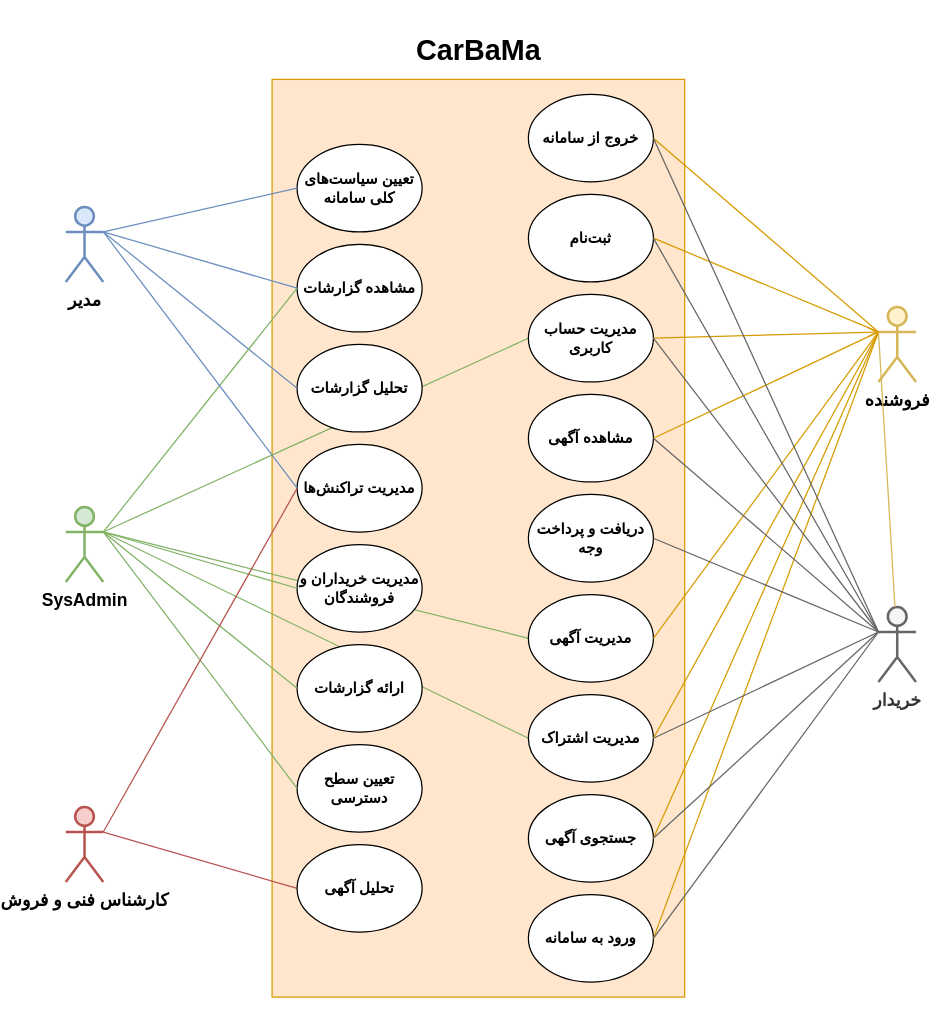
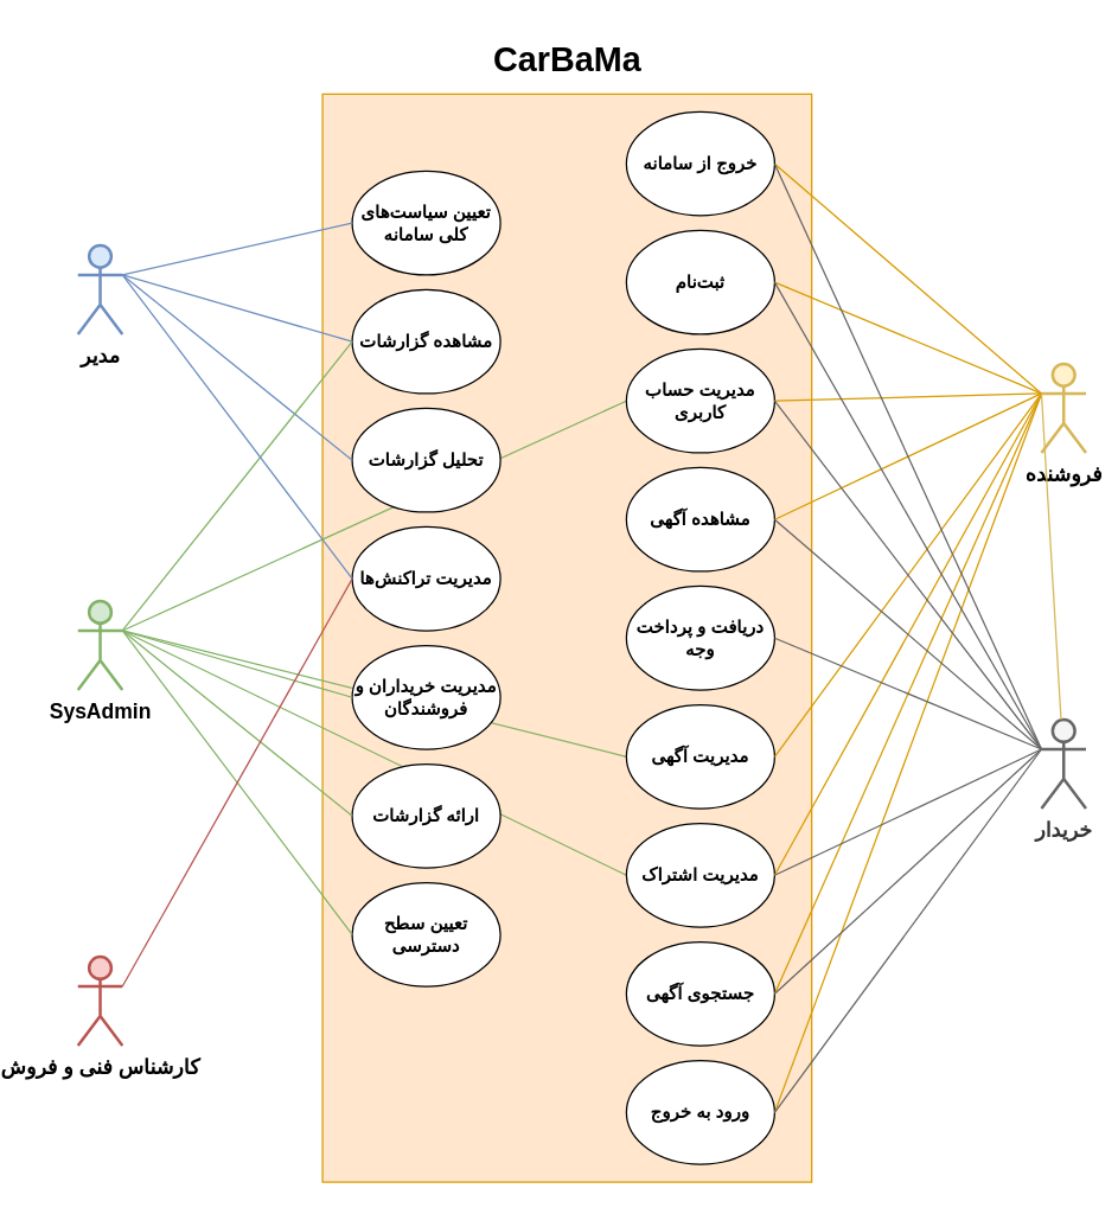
  <mxCell id="0" />
  <mxCell id="1" parent="0" />
  <mxCell id="2" value="" style="rounded=0;whiteSpace=wrap;html=1;fillColor=#ffe6cc;strokeColor=#d79b00;" parent="1" vertex="1"><mxGeometry x="185" y="63" width="330" height="734" as="geometry" /></mxCell>
  <mxCell id="3" value="" style="endArrow=none;html=1;rounded=0;entryX=1;entryY=0.5;entryDx=0;entryDy=0;exitX=0;exitY=0.333;exitDx=0;exitDy=0;exitPerimeter=0;fillColor=#ffe6cc;strokeColor=#d79b00;" parent="1" source="18" target="22" edge="1"><mxGeometry width="50" height="50" relative="1" as="geometry"><mxPoint x="370" y="395" as="sourcePoint" /><mxPoint x="420" y="345" as="targetPoint" /></mxGeometry></mxCell>
- <mxCell id="4" value="" style="endArrow=none;html=1;rounded=0;entryX=0;entryY=0.5;entryDx=0;entryDy=0;exitX=1;exitY=0.333;exitDx=0;exitDy=0;exitPerimeter=0;fillColor=#f8cecc;strokeColor=#b85450;" parent="1" source="19" target="28" edge="1"><mxGeometry width="50" height="50" relative="1" as="geometry"><mxPoint x="370" y="445" as="sourcePoint" /><mxPoint x="420" y="395" as="targetPoint" /></mxGeometry></mxCell>
  <mxCell id="5" value="" style="endArrow=none;html=1;rounded=0;entryX=0;entryY=0.5;entryDx=0;entryDy=0;exitX=1;exitY=0.333;exitDx=0;exitDy=0;exitPerimeter=0;fillColor=#d5e8d4;strokeColor=#82b366;" parent="1" source="9" target="26" edge="1"><mxGeometry width="50" height="50" relative="1" as="geometry"><mxPoint x="370" y="405" as="sourcePoint" /><mxPoint x="420" y="355" as="targetPoint" /></mxGeometry></mxCell>
  <mxCell id="6" value="" style="endArrow=none;html=1;rounded=0;entryX=0;entryY=0.5;entryDx=0;entryDy=0;exitX=1;exitY=0.333;exitDx=0;exitDy=0;exitPerimeter=0;fillColor=#d5e8d4;strokeColor=#82b366;" parent="1" source="9" target="27" edge="1"><mxGeometry width="50" height="50" relative="1" as="geometry"><mxPoint x="370" y="405" as="sourcePoint" /><mxPoint x="420" y="355" as="targetPoint" /></mxGeometry></mxCell>
  <mxCell id="7" value="" style="endArrow=none;html=1;rounded=0;entryX=0;entryY=0.5;entryDx=0;entryDy=0;exitX=1;exitY=0.333;exitDx=0;exitDy=0;exitPerimeter=0;fillColor=#d5e8d4;strokeColor=#82b366;" parent="1" source="9" target="11" edge="1"><mxGeometry width="50" height="50" relative="1" as="geometry"><mxPoint x="370" y="405" as="sourcePoint" /><mxPoint x="420" y="355" as="targetPoint" /></mxGeometry></mxCell>
  <mxCell id="8" value="&lt;b&gt;&lt;font style=&quot;font-size: 14px&quot;&gt;خریدار&lt;br&gt;&lt;/font&gt;&lt;/b&gt;" style="shape=umlActor;verticalLabelPosition=bottom;labelBackgroundColor=#ffffff;verticalAlign=top;html=1;outlineConnect=0;strokeWidth=2;fillColor=#f5f5f5;fontColor=#333333;strokeColor=#666666;" parent="1" vertex="1"><mxGeometry x="670" y="485" width="30" height="60" as="geometry" /></mxCell>
  <mxCell id="9" value="&lt;b&gt;&lt;font style=&quot;font-size: 14px&quot;&gt;SysAdmin&lt;/font&gt;&lt;/b&gt;" style="shape=umlActor;verticalLabelPosition=bottom;labelBackgroundColor=#ffffff;verticalAlign=top;html=1;outlineConnect=0;strokeWidth=2;fillColor=#d5e8d4;strokeColor=#82b366;" parent="1" vertex="1"><mxGeometry x="20" y="405" width="30" height="60" as="geometry" /></mxCell>
  <mxCell id="10" value="&lt;b&gt;مشاهده گزارشات&lt;/b&gt;" style="ellipse;whiteSpace=wrap;html=1;strokeColor=#000000;strokeWidth=1;gradientColor=none;" parent="1" vertex="1"><mxGeometry x="205" y="195" width="100" height="70" as="geometry" /></mxCell>
  <mxCell id="11" value="&lt;b&gt;مدیریت حساب کاربری&lt;/b&gt;" style="ellipse;whiteSpace=wrap;html=1;strokeColor=#000000;strokeWidth=1;gradientColor=none;" parent="1" vertex="1"><mxGeometry x="390" y="235" width="100" height="70" as="geometry" /></mxCell>
  <mxCell id="12" value="&lt;b&gt;جستجوی آگهی&lt;/b&gt;" style="ellipse;whiteSpace=wrap;html=1;strokeColor=#000000;strokeWidth=1;gradientColor=none;" parent="1" vertex="1"><mxGeometry x="390" y="635" width="100" height="70" as="geometry" /></mxCell>
- <mxCell id="13" value="&lt;b&gt;ورود به سامانه&lt;/b&gt;" style="ellipse;whiteSpace=wrap;html=1;strokeColor=#000000;strokeWidth=1;gradientColor=none;" parent="1" vertex="1"><mxGeometry x="390" y="715" width="100" height="70" as="geometry" /></mxCell>
+ <mxCell id="13" value="&lt;b&gt;ورود به خروج&lt;/b&gt;" style="ellipse;whiteSpace=wrap;html=1;strokeColor=#000000;strokeWidth=1;gradientColor=none;" parent="1" vertex="1"><mxGeometry x="390" y="715" width="100" height="70" as="geometry" /></mxCell>
  <mxCell id="14" value="&lt;b&gt;تعیین سیاست‌های کلی سامانه&lt;/b&gt;" style="ellipse;whiteSpace=wrap;html=1;strokeColor=#000000;strokeWidth=1;gradientColor=none;" parent="1" vertex="1"><mxGeometry x="205" y="115" width="100" height="70" as="geometry" /></mxCell>
  <mxCell id="15" value="&lt;b&gt;ارائه گزارشات&lt;br&gt;&lt;/b&gt;" style="ellipse;whiteSpace=wrap;html=1;strokeColor=#000000;strokeWidth=1;gradientColor=none;" parent="1" vertex="1"><mxGeometry x="205" y="515" width="100" height="70" as="geometry" /></mxCell>
  <mxCell id="16" value="&lt;b&gt;مدیریت خریداران و فروشندگان&lt;/b&gt;" style="ellipse;whiteSpace=wrap;html=1;strokeColor=#000000;strokeWidth=1;gradientColor=none;" parent="1" vertex="1"><mxGeometry x="205" y="435" width="100" height="70" as="geometry" /></mxCell>
  <mxCell id="17" value="&lt;b&gt;&lt;font style=&quot;font-size: 23px&quot;&gt;CarBaMa&lt;/font&gt;&lt;/b&gt;" style="text;html=1;align=center;verticalAlign=middle;resizable=0;points=[];autosize=1;" parent="1" vertex="1"><mxGeometry x="290" y="20" width="120" height="40" as="geometry" /></mxCell>
  <mxCell id="18" value="&lt;b&gt;&lt;font style=&quot;font-size: 14px&quot;&gt;فروشنده&lt;br&gt;&lt;/font&gt;&lt;/b&gt;" style="shape=umlActor;verticalLabelPosition=bottom;labelBackgroundColor=#ffffff;verticalAlign=top;html=1;outlineConnect=0;strokeWidth=2;fillColor=#fff2cc;strokeColor=#d6b656;" parent="1" vertex="1"><mxGeometry x="670" y="245" width="30" height="60" as="geometry" /></mxCell>
  <mxCell id="19" value="&lt;b&gt;&lt;font style=&quot;font-size: 14px&quot;&gt;کارشناس فنی و فروش&lt;br&gt;&lt;/font&gt;&lt;/b&gt;" style="shape=umlActor;verticalLabelPosition=bottom;labelBackgroundColor=#ffffff;verticalAlign=top;html=1;outlineConnect=0;strokeWidth=2;fillColor=#f8cecc;strokeColor=#b85450;" parent="1" vertex="1"><mxGeometry x="20" y="645" width="30" height="60" as="geometry" /></mxCell>
  <mxCell id="20" value="&lt;b&gt;&lt;font style=&quot;font-size: 14px&quot;&gt;مدیر&lt;br&gt;&lt;/font&gt;&lt;/b&gt;" style="shape=umlActor;verticalLabelPosition=bottom;labelBackgroundColor=#ffffff;verticalAlign=top;html=1;outlineConnect=0;strokeWidth=2;fillColor=#dae8fc;strokeColor=#6c8ebf;" parent="1" vertex="1"><mxGeometry x="20" y="165" width="30" height="60" as="geometry" /></mxCell>
  <mxCell id="21" value="&lt;b&gt;تحلیل گزارشات&lt;/b&gt;" style="ellipse;whiteSpace=wrap;html=1;strokeColor=#000000;strokeWidth=1;gradientColor=none;" parent="1" vertex="1"><mxGeometry x="205" y="275" width="100" height="70" as="geometry" /></mxCell>
  <mxCell id="22" value="&lt;b&gt;خروج از سامانه&lt;br&gt;&lt;/b&gt;" style="ellipse;whiteSpace=wrap;html=1;strokeColor=#000000;strokeWidth=1;gradientColor=none;" parent="1" vertex="1"><mxGeometry x="390" y="75" width="100" height="70" as="geometry" /></mxCell>
  <mxCell id="23" value="&lt;b&gt;ثبت‌نام&lt;/b&gt;" style="ellipse;whiteSpace=wrap;html=1;strokeColor=#000000;strokeWidth=1;gradientColor=none;" parent="1" vertex="1"><mxGeometry x="390" y="155" width="100" height="70" as="geometry" /></mxCell>
  <mxCell id="24" value="&lt;b&gt;تعیین سطح دسترسی&lt;/b&gt;" style="ellipse;whiteSpace=wrap;html=1;strokeColor=#000000;strokeWidth=1;gradientColor=none;" parent="1" vertex="1"><mxGeometry x="205" y="595" width="100" height="70" as="geometry" /></mxCell>
  <mxCell id="25" value="&lt;b&gt;مشاهده آگهی&lt;/b&gt;" style="ellipse;whiteSpace=wrap;html=1;strokeColor=#000000;strokeWidth=1;gradientColor=none;" parent="1" vertex="1"><mxGeometry x="390" y="315" width="100" height="70" as="geometry" /></mxCell>
  <mxCell id="26" value="&lt;b&gt;مدیریت آگهی&lt;/b&gt;" style="ellipse;whiteSpace=wrap;html=1;strokeColor=#000000;strokeWidth=1;gradientColor=none;" parent="1" vertex="1"><mxGeometry x="390" y="475" width="100" height="70" as="geometry" /></mxCell>
  <mxCell id="27" value="&lt;b&gt;مدیریت اشتراک&lt;/b&gt;" style="ellipse;whiteSpace=wrap;html=1;strokeColor=#000000;strokeWidth=1;gradientColor=none;" parent="1" vertex="1"><mxGeometry x="390" y="555" width="100" height="70" as="geometry" /></mxCell>
- <mxCell id="28" value="&lt;b&gt;تحلیل آگهی&lt;/b&gt;" style="ellipse;whiteSpace=wrap;html=1;strokeColor=#000000;strokeWidth=1;gradientColor=none;" parent="1" vertex="1"><mxGeometry x="205" y="675" width="100" height="70" as="geometry" /></mxCell>
  <mxCell id="29" value="&lt;b&gt;مدیریت تراکنش‌ها&lt;/b&gt;" style="ellipse;whiteSpace=wrap;html=1;strokeColor=#000000;strokeWidth=1;gradientColor=none;" parent="1" vertex="1"><mxGeometry x="205" y="355" width="100" height="70" as="geometry" /></mxCell>
  <mxCell id="30" value="" style="endArrow=none;html=1;rounded=0;entryX=1;entryY=0.333;entryDx=0;entryDy=0;entryPerimeter=0;exitX=0;exitY=0.5;exitDx=0;exitDy=0;fillColor=#dae8fc;strokeColor=#6c8ebf;" parent="1" source="14" target="20" edge="1"><mxGeometry width="50" height="50" relative="1" as="geometry"><mxPoint x="370" y="445" as="sourcePoint" /><mxPoint x="420" y="395" as="targetPoint" /></mxGeometry></mxCell>
  <mxCell id="31" value="" style="endArrow=none;html=1;rounded=0;entryX=1;entryY=0.333;entryDx=0;entryDy=0;entryPerimeter=0;exitX=0;exitY=0.5;exitDx=0;exitDy=0;fillColor=#dae8fc;strokeColor=#6c8ebf;" parent="1" source="10" target="20" edge="1"><mxGeometry width="50" height="50" relative="1" as="geometry"><mxPoint x="370" y="445" as="sourcePoint" /><mxPoint x="420" y="395" as="targetPoint" /></mxGeometry></mxCell>
  <mxCell id="32" value="" style="endArrow=none;html=1;rounded=0;entryX=1;entryY=0.333;entryDx=0;entryDy=0;entryPerimeter=0;exitX=0;exitY=0.5;exitDx=0;exitDy=0;fillColor=#dae8fc;strokeColor=#6c8ebf;" parent="1" source="21" target="20" edge="1"><mxGeometry width="50" height="50" relative="1" as="geometry"><mxPoint x="370" y="445" as="sourcePoint" /><mxPoint x="420" y="395" as="targetPoint" /></mxGeometry></mxCell>
  <mxCell id="33" value="" style="endArrow=none;html=1;rounded=0;exitX=1;exitY=0.333;exitDx=0;exitDy=0;exitPerimeter=0;entryX=0;entryY=0.5;entryDx=0;entryDy=0;fillColor=#d5e8d4;strokeColor=#82b366;" parent="1" source="9" target="10" edge="1"><mxGeometry width="50" height="50" relative="1" as="geometry"><mxPoint x="370" y="445" as="sourcePoint" /><mxPoint x="420" y="395" as="targetPoint" /></mxGeometry></mxCell>
  <mxCell id="34" value="" style="endArrow=none;html=1;rounded=0;entryX=0;entryY=0.5;entryDx=0;entryDy=0;exitX=1;exitY=0.333;exitDx=0;exitDy=0;exitPerimeter=0;fillColor=#d5e8d4;strokeColor=#82b366;" parent="1" source="9" target="15" edge="1"><mxGeometry width="50" height="50" relative="1" as="geometry"><mxPoint x="370" y="445" as="sourcePoint" /><mxPoint x="420" y="395" as="targetPoint" /></mxGeometry></mxCell>
  <mxCell id="35" value="" style="endArrow=none;html=1;rounded=0;entryX=0;entryY=0.5;entryDx=0;entryDy=0;exitX=1;exitY=0.333;exitDx=0;exitDy=0;exitPerimeter=0;fillColor=#d5e8d4;strokeColor=#82b366;" parent="1" source="9" target="16" edge="1"><mxGeometry width="50" height="50" relative="1" as="geometry"><mxPoint x="370" y="445" as="sourcePoint" /><mxPoint x="420" y="395" as="targetPoint" /></mxGeometry></mxCell>
  <mxCell id="36" value="" style="endArrow=none;html=1;rounded=0;entryX=1;entryY=0.333;entryDx=0;entryDy=0;entryPerimeter=0;exitX=0;exitY=0.5;exitDx=0;exitDy=0;fillColor=#d5e8d4;strokeColor=#82b366;" parent="1" source="24" target="9" edge="1"><mxGeometry width="50" height="50" relative="1" as="geometry"><mxPoint x="370" y="445" as="sourcePoint" /><mxPoint x="420" y="395" as="targetPoint" /></mxGeometry></mxCell>
  <mxCell id="37" value="" style="endArrow=none;html=1;rounded=0;entryX=1;entryY=0.333;entryDx=0;entryDy=0;entryPerimeter=0;exitX=0;exitY=0.5;exitDx=0;exitDy=0;fillColor=#dae8fc;strokeColor=#6c8ebf;" parent="1" source="29" target="20" edge="1"><mxGeometry width="50" height="50" relative="1" as="geometry"><mxPoint x="370" y="445" as="sourcePoint" /><mxPoint x="420" y="395" as="targetPoint" /></mxGeometry></mxCell>
  <mxCell id="38" value="" style="endArrow=none;html=1;rounded=0;entryX=0;entryY=0.5;entryDx=0;entryDy=0;exitX=1;exitY=0.333;exitDx=0;exitDy=0;exitPerimeter=0;fillColor=#f8cecc;strokeColor=#b85450;" parent="1" source="19" target="29" edge="1"><mxGeometry width="50" height="50" relative="1" as="geometry"><mxPoint x="370" y="445" as="sourcePoint" /><mxPoint x="420" y="395" as="targetPoint" /></mxGeometry></mxCell>
  <mxCell id="39" value="" style="endArrow=none;html=1;rounded=0;entryX=0;entryY=0.333;entryDx=0;entryDy=0;entryPerimeter=0;exitX=1;exitY=0.5;exitDx=0;exitDy=0;fillColor=#ffe6cc;strokeColor=#d79b00;" parent="1" source="23" target="18" edge="1"><mxGeometry width="50" height="50" relative="1" as="geometry"><mxPoint x="370" y="395" as="sourcePoint" /><mxPoint x="420" y="345" as="targetPoint" /></mxGeometry></mxCell>
- <mxCell id="40" value="" style="endArrow=open;html=1;rounded=0;entryX=0;entryY=0.333;entryDx=0;entryDy=0;entryPerimeter=0;exitX=1;exitY=0.5;exitDx=0;exitDy=0;fillColor=#ffe6cc;strokeColor=#d79b00;" parent="1" source="11" target="18" edge="1"><mxGeometry width="50" height="50" relative="1" as="geometry"><mxPoint x="370" y="395" as="sourcePoint" /><mxPoint x="420" y="345" as="targetPoint" /></mxGeometry></mxCell>
+ <mxCell id="40" value="" style="endArrow=none;html=1;rounded=0;entryX=0;entryY=0.333;entryDx=0;entryDy=0;entryPerimeter=0;exitX=1;exitY=0.5;exitDx=0;exitDy=0;fillColor=#ffe6cc;strokeColor=#d79b00;" parent="1" source="11" target="18" edge="1"><mxGeometry width="50" height="50" relative="1" as="geometry"><mxPoint x="370" y="395" as="sourcePoint" /><mxPoint x="420" y="345" as="targetPoint" /></mxGeometry></mxCell>
  <mxCell id="41" value="" style="endArrow=none;html=1;rounded=0;entryX=0;entryY=0.333;entryDx=0;entryDy=0;entryPerimeter=0;exitX=1;exitY=0.5;exitDx=0;exitDy=0;fillColor=#ffe6cc;strokeColor=#d79b00;" parent="1" source="25" target="18" edge="1"><mxGeometry width="50" height="50" relative="1" as="geometry"><mxPoint x="370" y="395" as="sourcePoint" /><mxPoint x="420" y="345" as="targetPoint" /></mxGeometry></mxCell>
  <mxCell id="42" value="" style="endArrow=none;html=1;rounded=0;entryX=0;entryY=0.333;entryDx=0;entryDy=0;entryPerimeter=0;exitX=1;exitY=0.5;exitDx=0;exitDy=0;fillColor=#ffe6cc;strokeColor=#d79b00;" parent="1" source="26" target="18" edge="1"><mxGeometry width="50" height="50" relative="1" as="geometry"><mxPoint x="370" y="395" as="sourcePoint" /><mxPoint x="420" y="345" as="targetPoint" /></mxGeometry></mxCell>
  <mxCell id="43" value="" style="endArrow=none;html=1;rounded=0;entryX=0;entryY=0.333;entryDx=0;entryDy=0;entryPerimeter=0;exitX=1;exitY=0.5;exitDx=0;exitDy=0;fillColor=#ffe6cc;strokeColor=#d79b00;" parent="1" source="27" target="18" edge="1"><mxGeometry width="50" height="50" relative="1" as="geometry"><mxPoint x="500" y="440" as="sourcePoint" /><mxPoint x="640" y="275" as="targetPoint" /></mxGeometry></mxCell>
  <mxCell id="44" value="" style="endArrow=none;html=1;rounded=0;exitX=1;exitY=0.5;exitDx=0;exitDy=0;entryX=0;entryY=0.333;entryDx=0;entryDy=0;entryPerimeter=0;fillColor=#ffe6cc;strokeColor=#d79b00;" parent="1" source="12" target="18" edge="1"><mxGeometry width="50" height="50" relative="1" as="geometry"><mxPoint x="510" y="450" as="sourcePoint" /><mxPoint x="630" y="265" as="targetPoint" /></mxGeometry></mxCell>
  <mxCell id="45" value="" style="endArrow=none;html=1;rounded=0;entryX=0;entryY=0.333;entryDx=0;entryDy=0;entryPerimeter=0;exitX=1;exitY=0.5;exitDx=0;exitDy=0;fillColor=#ffe6cc;strokeColor=#d79b00;" parent="1" source="13" target="18" edge="1"><mxGeometry width="50" height="50" relative="1" as="geometry"><mxPoint x="520" y="460" as="sourcePoint" /><mxPoint x="660" y="295" as="targetPoint" /></mxGeometry></mxCell>
  <mxCell id="46" value="" style="endArrow=none;html=1;rounded=0;entryX=0;entryY=0.333;entryDx=0;entryDy=0;entryPerimeter=0;exitX=1;exitY=0.5;exitDx=0;exitDy=0;fillColor=#f5f5f5;strokeColor=#666666;" parent="1" source="22" target="8" edge="1"><mxGeometry width="50" height="50" relative="1" as="geometry"><mxPoint x="530" y="470" as="sourcePoint" /><mxPoint x="670" y="305" as="targetPoint" /></mxGeometry></mxCell>
  <mxCell id="47" value="" style="endArrow=none;html=1;rounded=0;entryX=1;entryY=0.5;entryDx=0;entryDy=0;exitX=0;exitY=0.333;exitDx=0;exitDy=0;exitPerimeter=0;fillColor=#f5f5f5;strokeColor=#666666;" parent="1" source="8" target="23" edge="1"><mxGeometry width="50" height="50" relative="1" as="geometry"><mxPoint x="540" y="480" as="sourcePoint" /><mxPoint x="680" y="315" as="targetPoint" /></mxGeometry></mxCell>
  <mxCell id="48" value="" style="endArrow=none;html=1;rounded=0;entryX=1;entryY=0.5;entryDx=0;entryDy=0;exitX=0;exitY=0.333;exitDx=0;exitDy=0;exitPerimeter=0;fillColor=#f5f5f5;strokeColor=#666666;" parent="1" source="8" target="11" edge="1"><mxGeometry width="50" height="50" relative="1" as="geometry"><mxPoint x="550" y="490" as="sourcePoint" /><mxPoint x="690" y="325" as="targetPoint" /></mxGeometry></mxCell>
  <mxCell id="49" value="" style="endArrow=none;html=1;rounded=0;entryX=1;entryY=0.5;entryDx=0;entryDy=0;exitX=0;exitY=0.333;exitDx=0;exitDy=0;exitPerimeter=0;fillColor=#f5f5f5;strokeColor=#666666;" parent="1" source="8" target="25" edge="1"><mxGeometry width="50" height="50" relative="1" as="geometry"><mxPoint x="560" y="500" as="sourcePoint" /><mxPoint x="700" y="335" as="targetPoint" /></mxGeometry></mxCell>
  <mxCell id="50" value="" style="endArrow=none;html=1;rounded=0;entryX=1;entryY=0.5;entryDx=0;entryDy=0;exitX=0;exitY=0.333;exitDx=0;exitDy=0;exitPerimeter=0;fillColor=#f5f5f5;strokeColor=#666666;" parent="1" source="8" target="27" edge="1"><mxGeometry width="50" height="50" relative="1" as="geometry"><mxPoint x="640" y="515" as="sourcePoint" /><mxPoint x="500" y="360" as="targetPoint" /></mxGeometry></mxCell>
  <mxCell id="51" value="" style="endArrow=none;html=1;rounded=0;entryX=1;entryY=0.5;entryDx=0;entryDy=0;exitX=0;exitY=0.333;exitDx=0;exitDy=0;exitPerimeter=0;fillColor=#f5f5f5;strokeColor=#666666;" parent="1" source="8" target="12" edge="1"><mxGeometry width="50" height="50" relative="1" as="geometry"><mxPoint x="650" y="525" as="sourcePoint" /><mxPoint x="510" y="370" as="targetPoint" /></mxGeometry></mxCell>
  <mxCell id="52" value="" style="endArrow=none;html=1;rounded=0;entryX=1;entryY=0.5;entryDx=0;entryDy=0;exitX=0;exitY=0.333;exitDx=0;exitDy=0;exitPerimeter=0;fillColor=#f5f5f5;strokeColor=#666666;" parent="1" source="8" target="13" edge="1"><mxGeometry width="50" height="50" relative="1" as="geometry"><mxPoint x="660" y="535" as="sourcePoint" /><mxPoint x="520" y="380" as="targetPoint" /></mxGeometry></mxCell>
  <mxCell id="53" value="&lt;b&gt;دریافت و پرداخت وجه&lt;/b&gt;" style="ellipse;whiteSpace=wrap;html=1;strokeColor=#000000;strokeWidth=1;gradientColor=none;" parent="1" vertex="1"><mxGeometry x="390" y="395" width="100" height="70" as="geometry" /></mxCell>
  <mxCell id="54" value="" style="endArrow=none;html=1;rounded=0;entryX=1;entryY=0.5;entryDx=0;entryDy=0;exitX=0;exitY=0.333;exitDx=0;exitDy=0;exitPerimeter=0;fillColor=#f5f5f5;strokeColor=#666666;" parent="1" source="8" target="53" edge="1"><mxGeometry width="50" height="50" relative="1" as="geometry"><mxPoint x="316" y="504" as="sourcePoint" /><mxPoint x="366" y="454" as="targetPoint" /></mxGeometry></mxCell>
  <mxCell id="55" value="" style="endArrow=none;html=1;rounded=0;exitX=0;exitY=0.333;exitDx=0;exitDy=0;exitPerimeter=0;fillColor=#fff2cc;strokeColor=#d6b656;" parent="1" source="18" target="8" edge="1"><mxGeometry width="50" height="50" relative="1" as="geometry"><mxPoint x="316" y="504" as="sourcePoint" /><mxPoint x="366" y="454" as="targetPoint" /></mxGeometry></mxCell>
